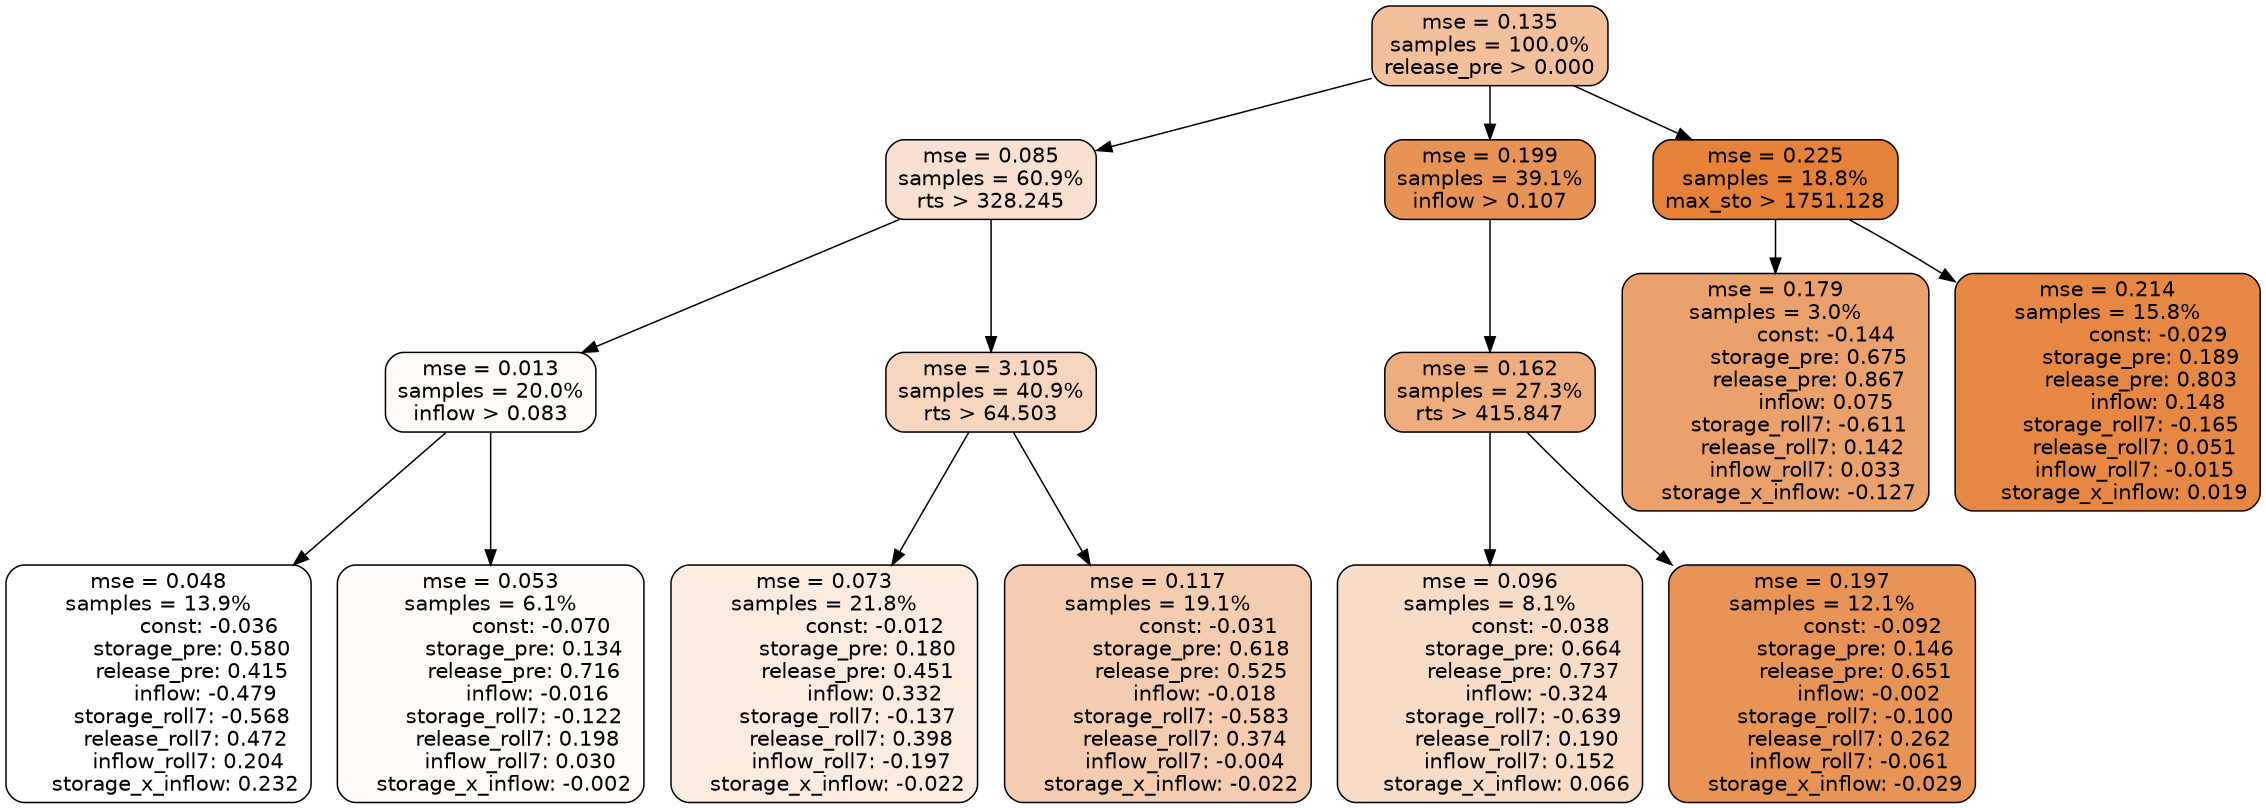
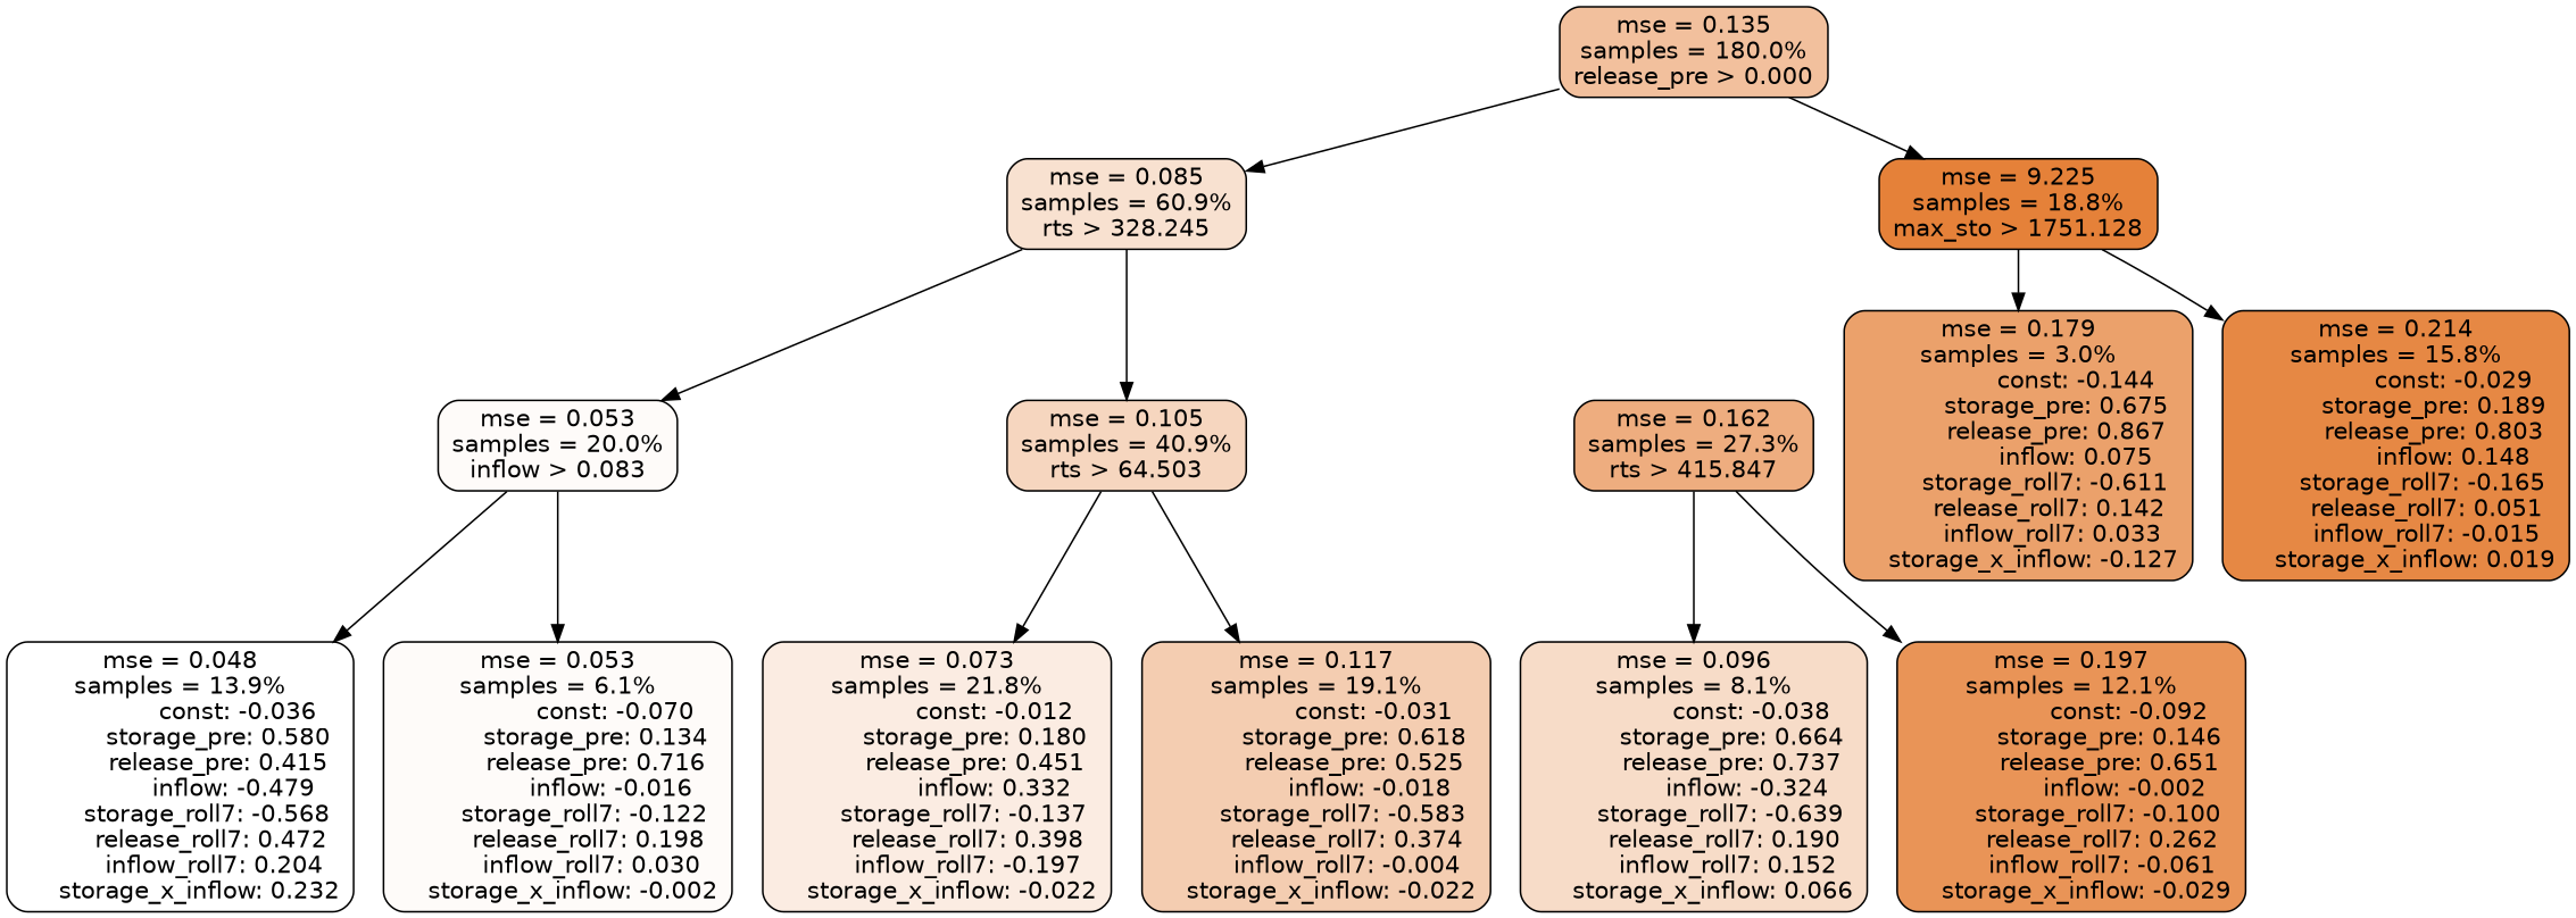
  digraph {
    node [color=black fillcolor="#fefbf9" fontname=helvetica shape=rectangle style="filled, rounded"]
    edge [fontname=helvetica]
-   n1 [fillcolor="#f2c09d" label="mse = 0.135\nsamples = 100.0%\nrelease_pre > 0.000"]
+   n1 [fillcolor="#f2c09d" label="mse = 0.135\nsamples = 180.0%\nrelease_pre > 0.000"]
    n2 [fillcolor="#f8e1d0" label="mse = 0.085\nsamples = 60.9%\nrts > 328.245"]
-   n3 [fillcolor="#e89356" label="mse = 0.199\nsamples = 39.1%\ninflow > 0.107"]
-   n4 [fillcolor="#e58139" label="mse = 0.225\nsamples = 18.8%\nmax_sto > 1751.128"]
-   n5 [label="mse = 0.013\nsamples = 20.0%\ninflow > 0.083"]
-   n6 [fillcolor="#f6d6bf" label="mse = 3.105\nsamples = 40.9%\nrts > 64.503"]
+   n4 [fillcolor="#e58139" label="mse = 9.225\nsamples = 18.8%\nmax_sto > 1751.128"]
+   n5 [label="mse = 0.053\nsamples = 20.0%\ninflow > 0.083"]
+   n6 [fillcolor="#f6d6bf" label="mse = 0.105\nsamples = 40.9%\nrts > 64.503"]
    n7 [fillcolor="#eead7f" label="mse = 0.162\nsamples = 27.3%\nrts > 415.847"]
    n8 [fillcolor="#ffffff" label="mse = 0.048\nsamples = 13.9%\n               const: -0.036\n          storage_pre: 0.580\n          release_pre: 0.415\n              inflow: -0.479\n       storage_roll7: -0.568\n        release_roll7: 0.472\n         inflow_roll7: 0.204\n     storage_x_inflow: 0.232"]
    n9 [label="mse = 0.053\nsamples = 6.1%\n               const: -0.070\n          storage_pre: 0.134\n          release_pre: 0.716\n              inflow: -0.016\n       storage_roll7: -0.122\n        release_roll7: 0.198\n         inflow_roll7: 0.030\n    storage_x_inflow: -0.002"]
    n10 [fillcolor="#fbece2" label="mse = 0.073\nsamples = 21.8%\n               const: -0.012\n          storage_pre: 0.180\n          release_pre: 0.451\n               inflow: 0.332\n       storage_roll7: -0.137\n        release_roll7: 0.398\n        inflow_roll7: -0.197\n    storage_x_inflow: -0.022"]
    n11 [fillcolor="#f4cdb1" label="mse = 0.117\nsamples = 19.1%\n               const: -0.031\n          storage_pre: 0.618\n          release_pre: 0.525\n              inflow: -0.018\n       storage_roll7: -0.583\n        release_roll7: 0.374\n        inflow_roll7: -0.004\n    storage_x_inflow: -0.022"]
    n12 [fillcolor="#f7dcc8" label="mse = 0.096\nsamples = 8.1%\n               const: -0.038\n          storage_pre: 0.664\n          release_pre: 0.737\n              inflow: -0.324\n       storage_roll7: -0.639\n        release_roll7: 0.190\n         inflow_roll7: 0.152\n     storage_x_inflow: 0.066"]
    n13 [fillcolor="#e99457" label="mse = 0.197\nsamples = 12.1%\n               const: -0.092\n          storage_pre: 0.146\n          release_pre: 0.651\n              inflow: -0.002\n       storage_roll7: -0.100\n        release_roll7: 0.262\n        inflow_roll7: -0.061\n    storage_x_inflow: -0.029"]
    n14 [fillcolor="#eba16b" label="mse = 0.179\nsamples = 3.0%\n               const: -0.144\n          storage_pre: 0.675\n          release_pre: 0.867\n               inflow: 0.075\n       storage_roll7: -0.611\n        release_roll7: 0.142\n         inflow_roll7: 0.033\n    storage_x_inflow: -0.127"]
    n15 [fillcolor="#e68844" label="mse = 0.214\nsamples = 15.8%\n               const: -0.029\n          storage_pre: 0.189\n          release_pre: 0.803\n               inflow: 0.148\n       storage_roll7: -0.165\n        release_roll7: 0.051\n        inflow_roll7: -0.015\n     storage_x_inflow: 0.019"]
    n1 -> n2
-   n1 -> n3
    n1 -> n4
    n2 -> n5
    n2 -> n6
-   n3 -> n7
    n4 -> n14
    n4 -> n15
    n5 -> n8
    n5 -> n9
    n6 -> n10
    n6 -> n11
    n7 -> n12
    n7 -> n13
  }
